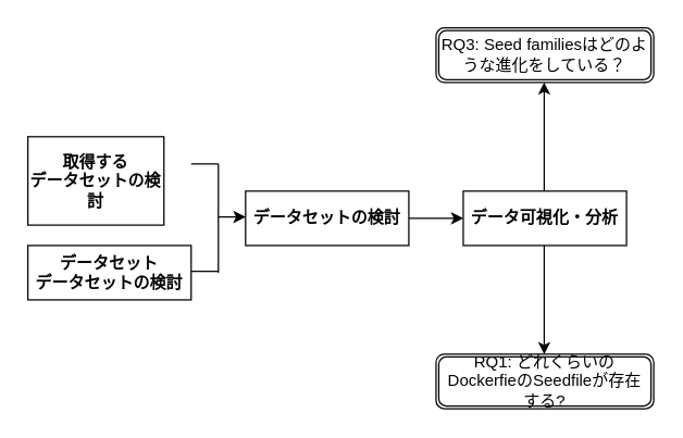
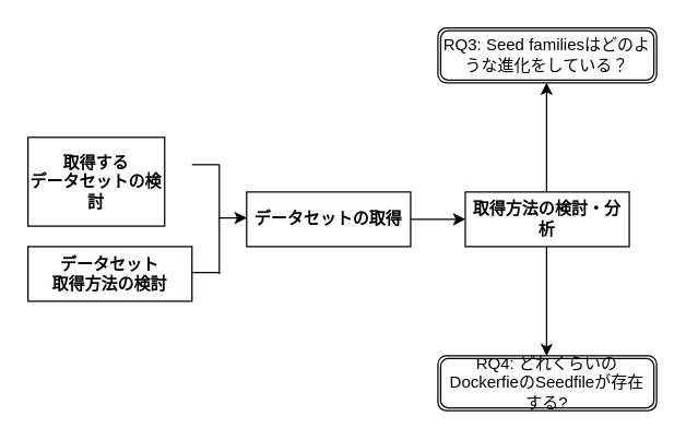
  <mxCell id="0" />
  <mxCell id="1" parent="0" />
  <mxCell id="2" value="&lt;b&gt;取得する&lt;br&gt;データセットの検討&lt;/b&gt;" style="whiteSpace=wrap;html=1;" vertex="1" parent="1"><mxGeometry x="20" y="100" width="100" height="65" as="geometry" /></mxCell>
- <mxCell id="3" value="&lt;b&gt;データセット&lt;br&gt;データセットの検討&lt;/b&gt;" style="whiteSpace=wrap;html=1;" vertex="1" parent="1"><mxGeometry x="20" y="180" width="120" height="40" as="geometry" /></mxCell>
- <mxCell id="4" value="&lt;b&gt;データセットの検討&lt;/b&gt;" style="whiteSpace=wrap;html=1;" vertex="1" parent="1"><mxGeometry x="180" y="140" width="120" height="40" as="geometry" /></mxCell>
- <mxCell id="5" value="&lt;b&gt;データ可視化・分析&lt;/b&gt;" style="whiteSpace=wrap;html=1;" vertex="1" parent="1"><mxGeometry x="340" y="140" width="120" height="40" as="geometry" /></mxCell>
- <mxCell id="6" value="RQ1: どれくらいのDockerfieのSeedfileが存在する?" style="shape=ext;double=1;rounded=1;whiteSpace=wrap;html=1;" vertex="1" parent="1"><mxGeometry x="320" y="260" width="160" height="40" as="geometry" /></mxCell>
+ <mxCell id="3" value="&lt;b&gt;データセット&lt;br&gt;取得方法の検討&lt;/b&gt;" style="whiteSpace=wrap;html=1;" vertex="1" parent="1"><mxGeometry x="20" y="180" width="120" height="40" as="geometry" /></mxCell>
+ <mxCell id="4" value="&lt;b&gt;データセットの取得&lt;/b&gt;" style="whiteSpace=wrap;html=1;" vertex="1" parent="1"><mxGeometry x="180" y="140" width="120" height="40" as="geometry" /></mxCell>
+ <mxCell id="5" value="&lt;b&gt;取得方法の検討・分析&lt;/b&gt;" style="whiteSpace=wrap;html=1;" vertex="1" parent="1"><mxGeometry x="340" y="140" width="120" height="40" as="geometry" /></mxCell>
+ <mxCell id="6" value="RQ4: どれくらいのDockerfieのSeedfileが存在する?" style="shape=ext;double=1;rounded=1;whiteSpace=wrap;html=1;" vertex="1" parent="1"><mxGeometry x="320" y="260" width="160" height="40" as="geometry" /></mxCell>
  <mxCell id="7" value="" style="line;strokeWidth=1;direction=south;html=1;" vertex="1" parent="1"><mxGeometry x="155" y="120" width="10" height="80" as="geometry" /></mxCell>
  <mxCell id="8" value="" style="line;strokeWidth=1;html=1;" vertex="1" parent="1"><mxGeometry x="140" y="115" width="20" height="10" as="geometry" /></mxCell>
  <mxCell id="9" value="" style="line;strokeWidth=1;html=1;" vertex="1" parent="1"><mxGeometry x="140" y="194" width="20" height="10" as="geometry" /></mxCell>
  <mxCell id="10" value="" style="endArrow=classic;html=1;" edge="1" parent="1"><mxGeometry width="50" height="50" relative="1" as="geometry"><mxPoint x="160" y="159" as="sourcePoint" /><mxPoint x="180" y="159" as="targetPoint" /></mxGeometry></mxCell>
  <mxCell id="11" value="" style="endArrow=classic;html=1;" edge="1" parent="1"><mxGeometry width="50" height="50" relative="1" as="geometry"><mxPoint x="300" y="160" as="sourcePoint" /><mxPoint x="340" y="160" as="targetPoint" /></mxGeometry></mxCell>
  <mxCell id="12" value="" style="endArrow=classic;html=1;" edge="1" parent="1"><mxGeometry width="50" height="50" relative="1" as="geometry"><mxPoint x="399.5" y="180" as="sourcePoint" /><mxPoint x="399.5" y="260" as="targetPoint" /></mxGeometry></mxCell>
  <mxCell id="13" value="RQ3: Seed familiesはどのような進化をしている？" style="shape=ext;double=1;rounded=1;whiteSpace=wrap;html=1;" vertex="1" parent="1"><mxGeometry x="320" y="20" width="160" height="40" as="geometry" /></mxCell>
  <mxCell id="14" value="" style="endArrow=classic;html=1;" edge="1" parent="1"><mxGeometry width="50" height="50" relative="1" as="geometry"><mxPoint x="399.5" y="140" as="sourcePoint" /><mxPoint x="399.5" y="60" as="targetPoint" /></mxGeometry></mxCell>
